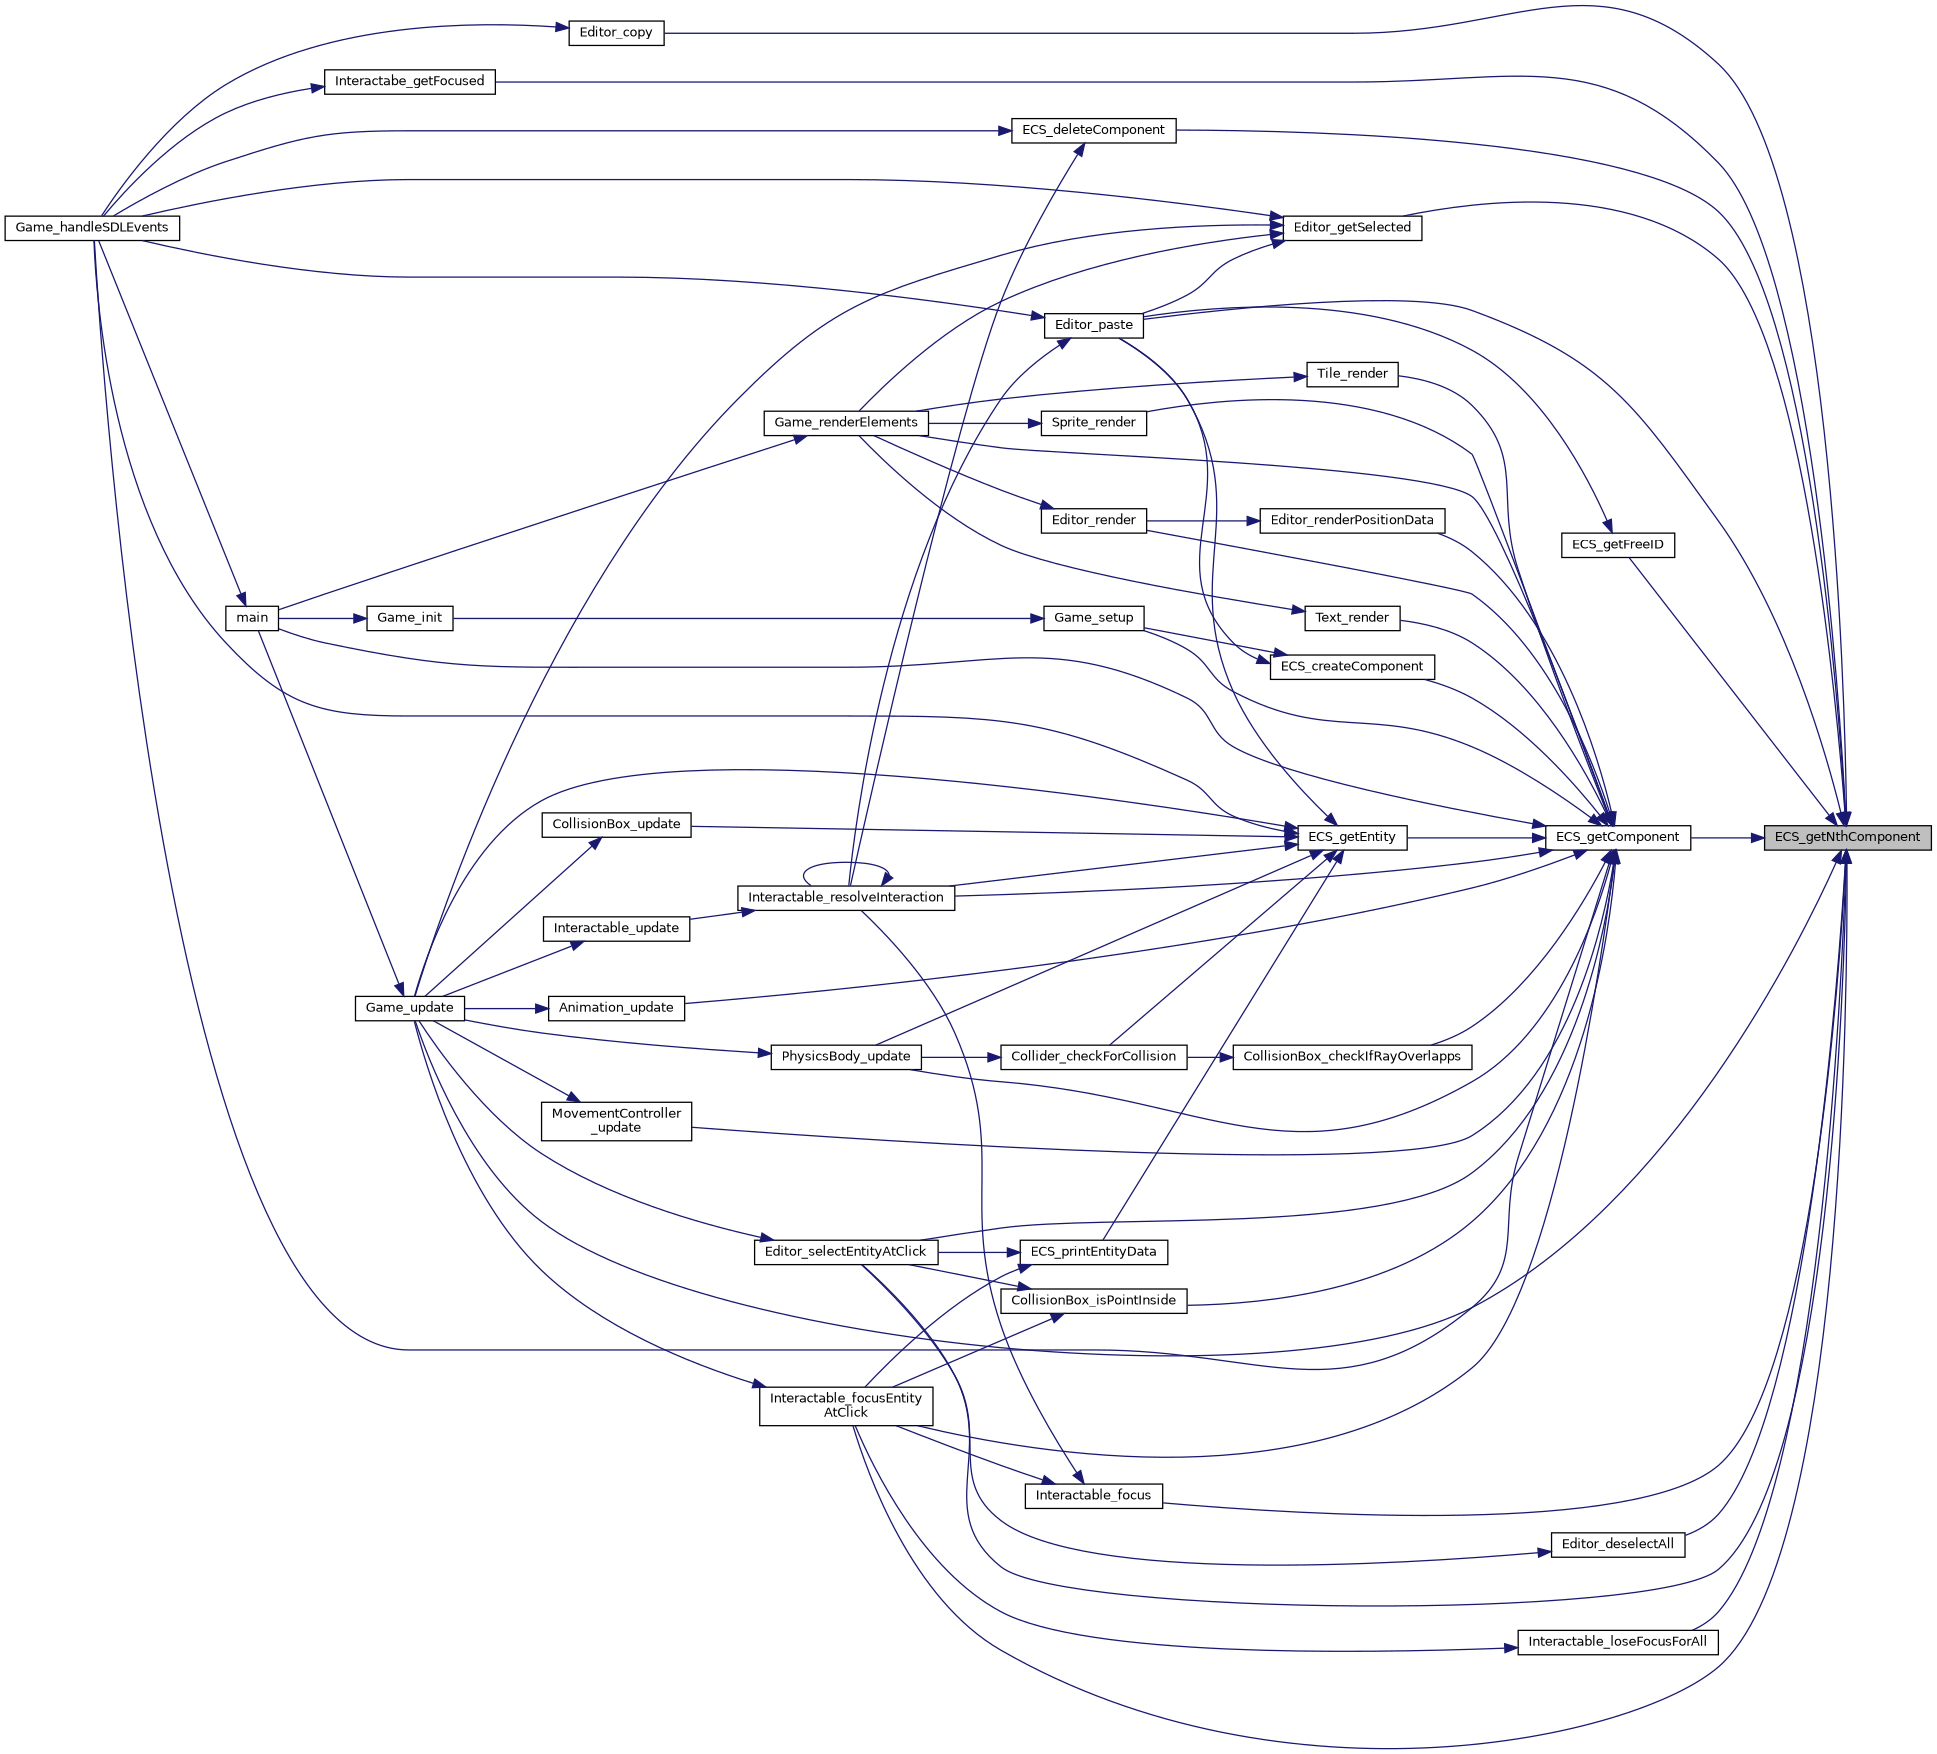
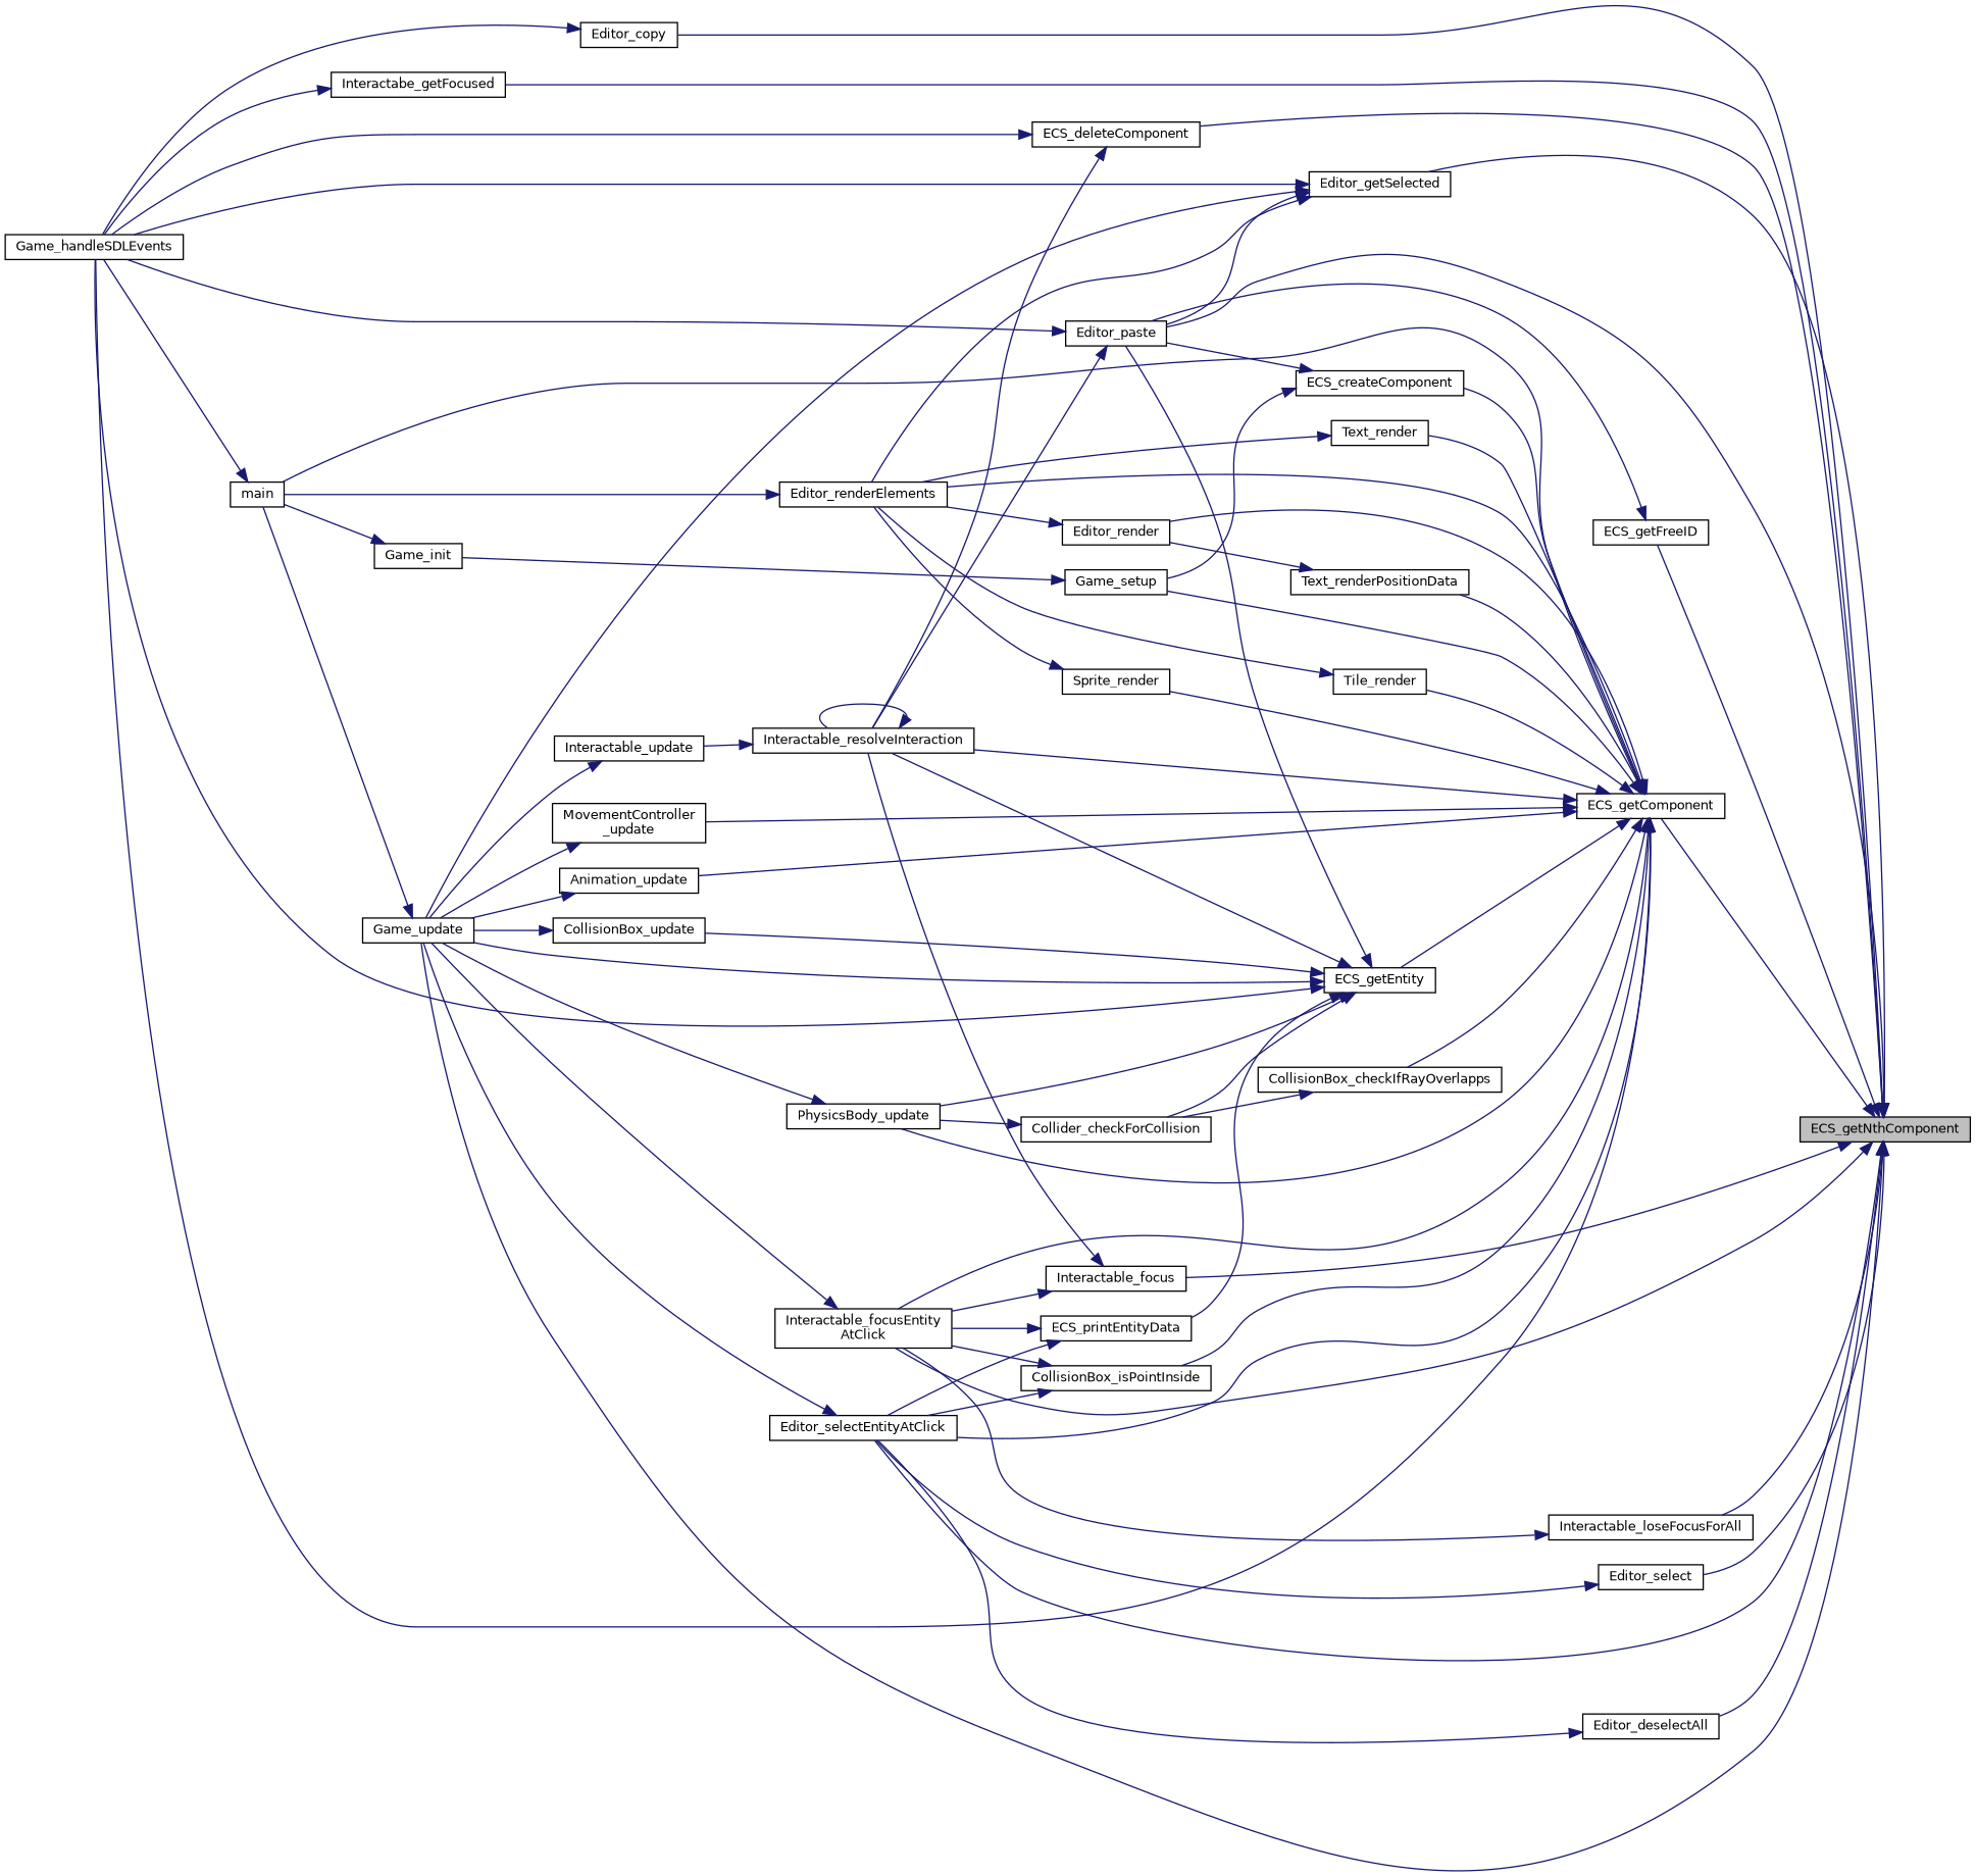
  digraph {
    rankdir=RL
    node [color=black fillcolor=white fontname=Helvetica fontsize=10 shape=record style=filled]
    edge [color=midnightblue dir=back fontname=Helvetica fontsize=10 labelfontname=Helvetica labelfontsize=10 style=solid]
    n1 [fillcolor=grey75 fontcolor=black height=0.2 label=ECS_getNthComponent width=0.4]
    n2 [height=0.2 label=ECS_deleteComponent width=0.4]
    n3 [height=0.2 label=Game_update width=0.4]
    n4 [height=0.2 label=ECS_getComponent width=0.4]
    n5 [height=0.2 label=Editor_selectEntityAtClick width=0.4]
    n6 [height=0.2 label="Interactable_focusEntity\lAtClick" width=0.4]
    n7 [height=0.2 label=Editor_paste width=0.4]
    n8 [height=0.2 label=ECS_getFreeID width=0.4]
    n9 [height=0.2 label=Editor_copy width=0.4]
    n10 [height=0.2 label=Editor_deselectAll width=0.4]
    n11 [height=0.2 label=Editor_getSelected width=0.4]
+   n12 [height=0.2 label=Editor_select width=0.4]
    n13 [height=0.2 label=Interactabe_getFocused width=0.4]
    n14 [height=0.2 label=Interactable_focus width=0.4]
    n15 [height=0.2 label=Interactable_loseFocusForAll width=0.4]
    n16 [height=0.2 label=Game_handleSDLEvents width=0.4]
    n17 [height=0.2 label=Interactable_resolveInteraction width=0.4]
    n18 [height=0.2 label=main width=0.4]
    n19 [height=0.2 label=Animation_update width=0.4]
    n20 [height=0.2 label=CollisionBox_checkIfRayOverlapps width=0.4]
    n21 [height=0.2 label=PhysicsBody_update width=0.4]
    n22 [height=0.2 label=CollisionBox_isPointInside width=0.4]
    n23 [height=0.2 label=ECS_createComponent width=0.4]
    n24 [height=0.2 label=Game_setup width=0.4]
    n25 [height=0.2 label=ECS_getEntity width=0.4]
    n26 [height=0.2 label=Editor_render width=0.4]
-   n27 [height=0.2 label=Game_renderElements width=0.4]
-   n28 [height=0.2 label=Editor_renderPositionData width=0.4]
+   n27 [height=0.2 label=Editor_renderElements width=0.4]
+   n28 [height=0.2 label=Text_renderPositionData width=0.4]
    n29 [height=0.2 label="MovementController\l_update" width=0.4]
    n30 [height=0.2 label=Sprite_render width=0.4]
    n31 [height=0.2 label=Text_render width=0.4]
    n32 [height=0.2 label=Tile_render width=0.4]
    n33 [height=0.2 label=Interactable_update width=0.4]
    n34 [height=0.2 label=Collider_checkForCollision width=0.4]
    n35 [height=0.2 label=Game_init width=0.4]
    n36 [height=0.2 label=CollisionBox_update width=0.4]
    n37 [height=0.2 label=ECS_printEntityData width=0.4]
    n1 -> n2
    n1 -> n3
    n1 -> n4
    n1 -> n5
    n1 -> n6
    n1 -> n7
    n1 -> n8
    n1 -> n9
    n1 -> n10
    n1 -> n11
+   n1 -> n12
    n1 -> n13
    n1 -> n14
    n1 -> n15
    n2 -> n16
    n2 -> n17
    n3 -> n18
    n4 -> n5
    n4 -> n6
    n4 -> n16
    n4 -> n17
    n4 -> n18
    n4 -> n19
    n4 -> n20
    n4 -> n21
    n4 -> n22
    n4 -> n23
    n4 -> n24
    n4 -> n25
    n4 -> n26
    n4 -> n27
    n4 -> n28
    n4 -> n29
    n4 -> n30
    n4 -> n31
    n4 -> n32
    n5 -> n3
    n6 -> n3
    n7 -> n16
    n7 -> n17
    n8 -> n7
    n9 -> n16
    n10 -> n5
    n11 -> n3
    n11 -> n7
    n11 -> n16
    n11 -> n27
+   n12 -> n5
    n13 -> n16
    n14 -> n6
    n14 -> n17
    n15 -> n6
    n17 -> n17
    n17 -> n33
    n18 -> n16
    n19 -> n3
    n20 -> n34
    n21 -> n3
    n22 -> n5
    n22 -> n6
    n23 -> n7
    n23 -> n24
    n24 -> n35
    n25 -> n3
    n25 -> n7
    n25 -> n16
    n25 -> n17
    n25 -> n21
    n25 -> n34
    n25 -> n36
    n25 -> n37
    n26 -> n27
    n27 -> n18
    n28 -> n26
    n29 -> n3
    n30 -> n27
    n31 -> n27
    n32 -> n27
    n33 -> n3
    n34 -> n21
    n35 -> n18
    n36 -> n3
    n37 -> n5
    n37 -> n6
  }
